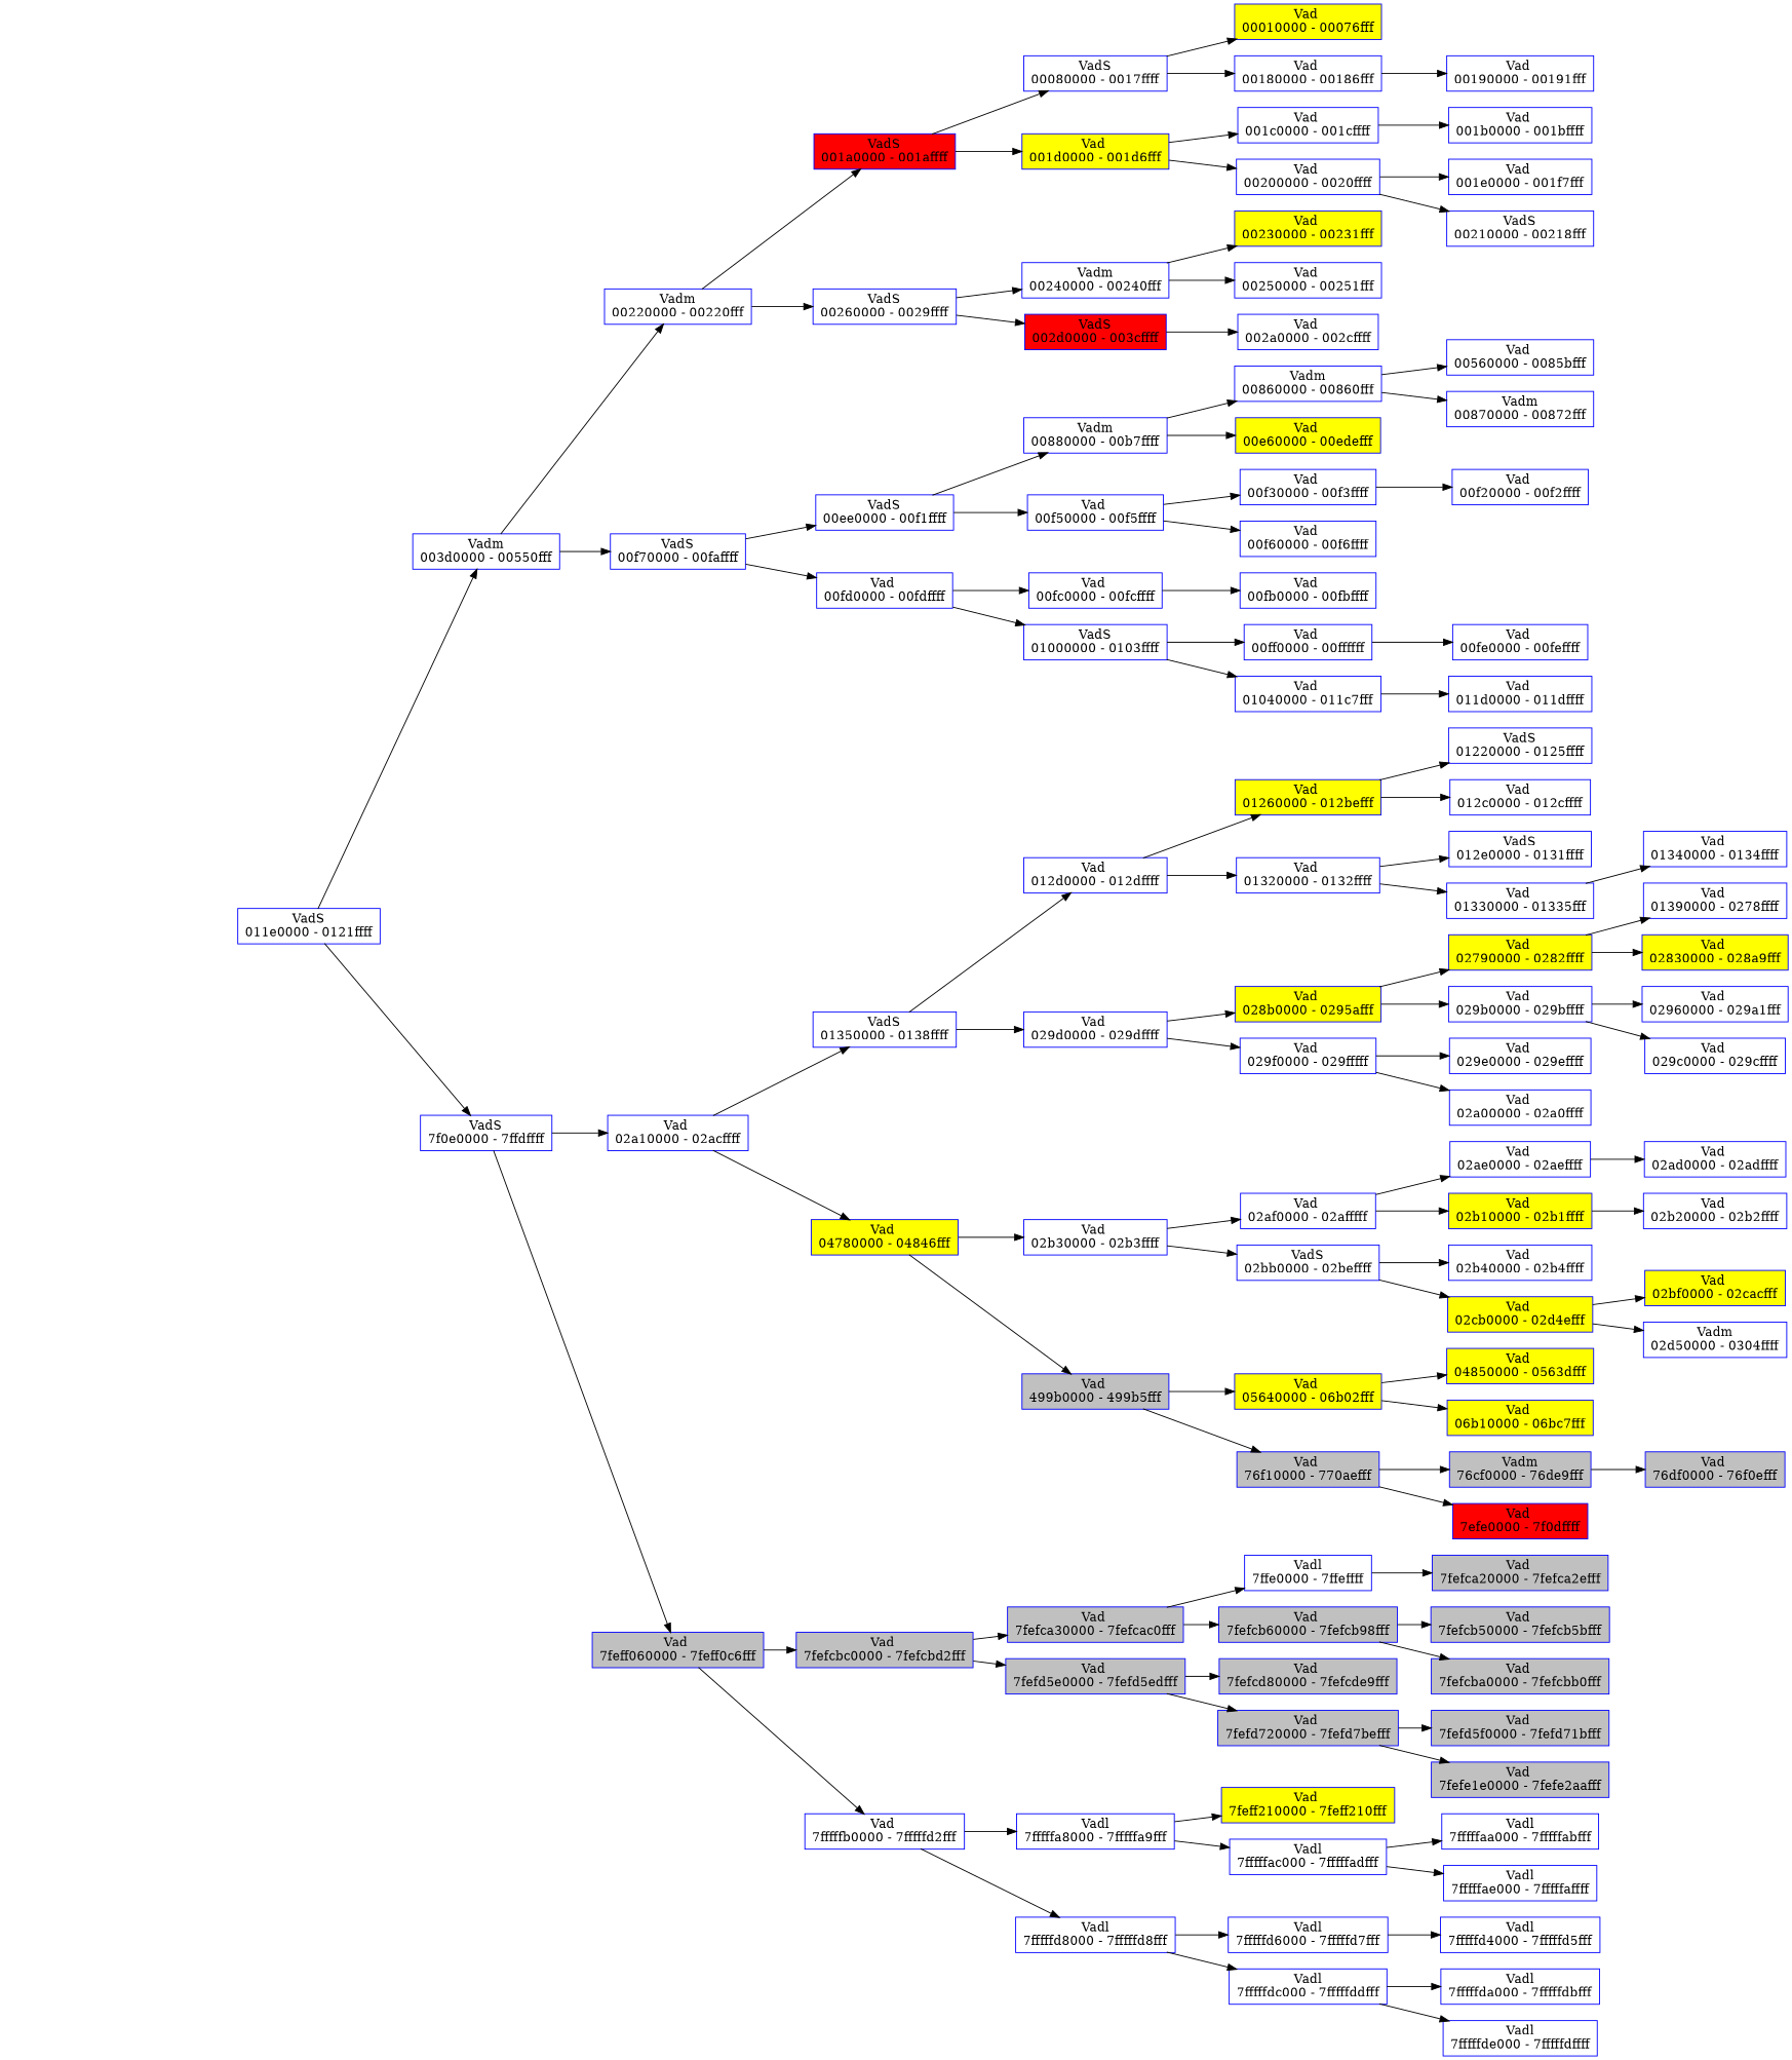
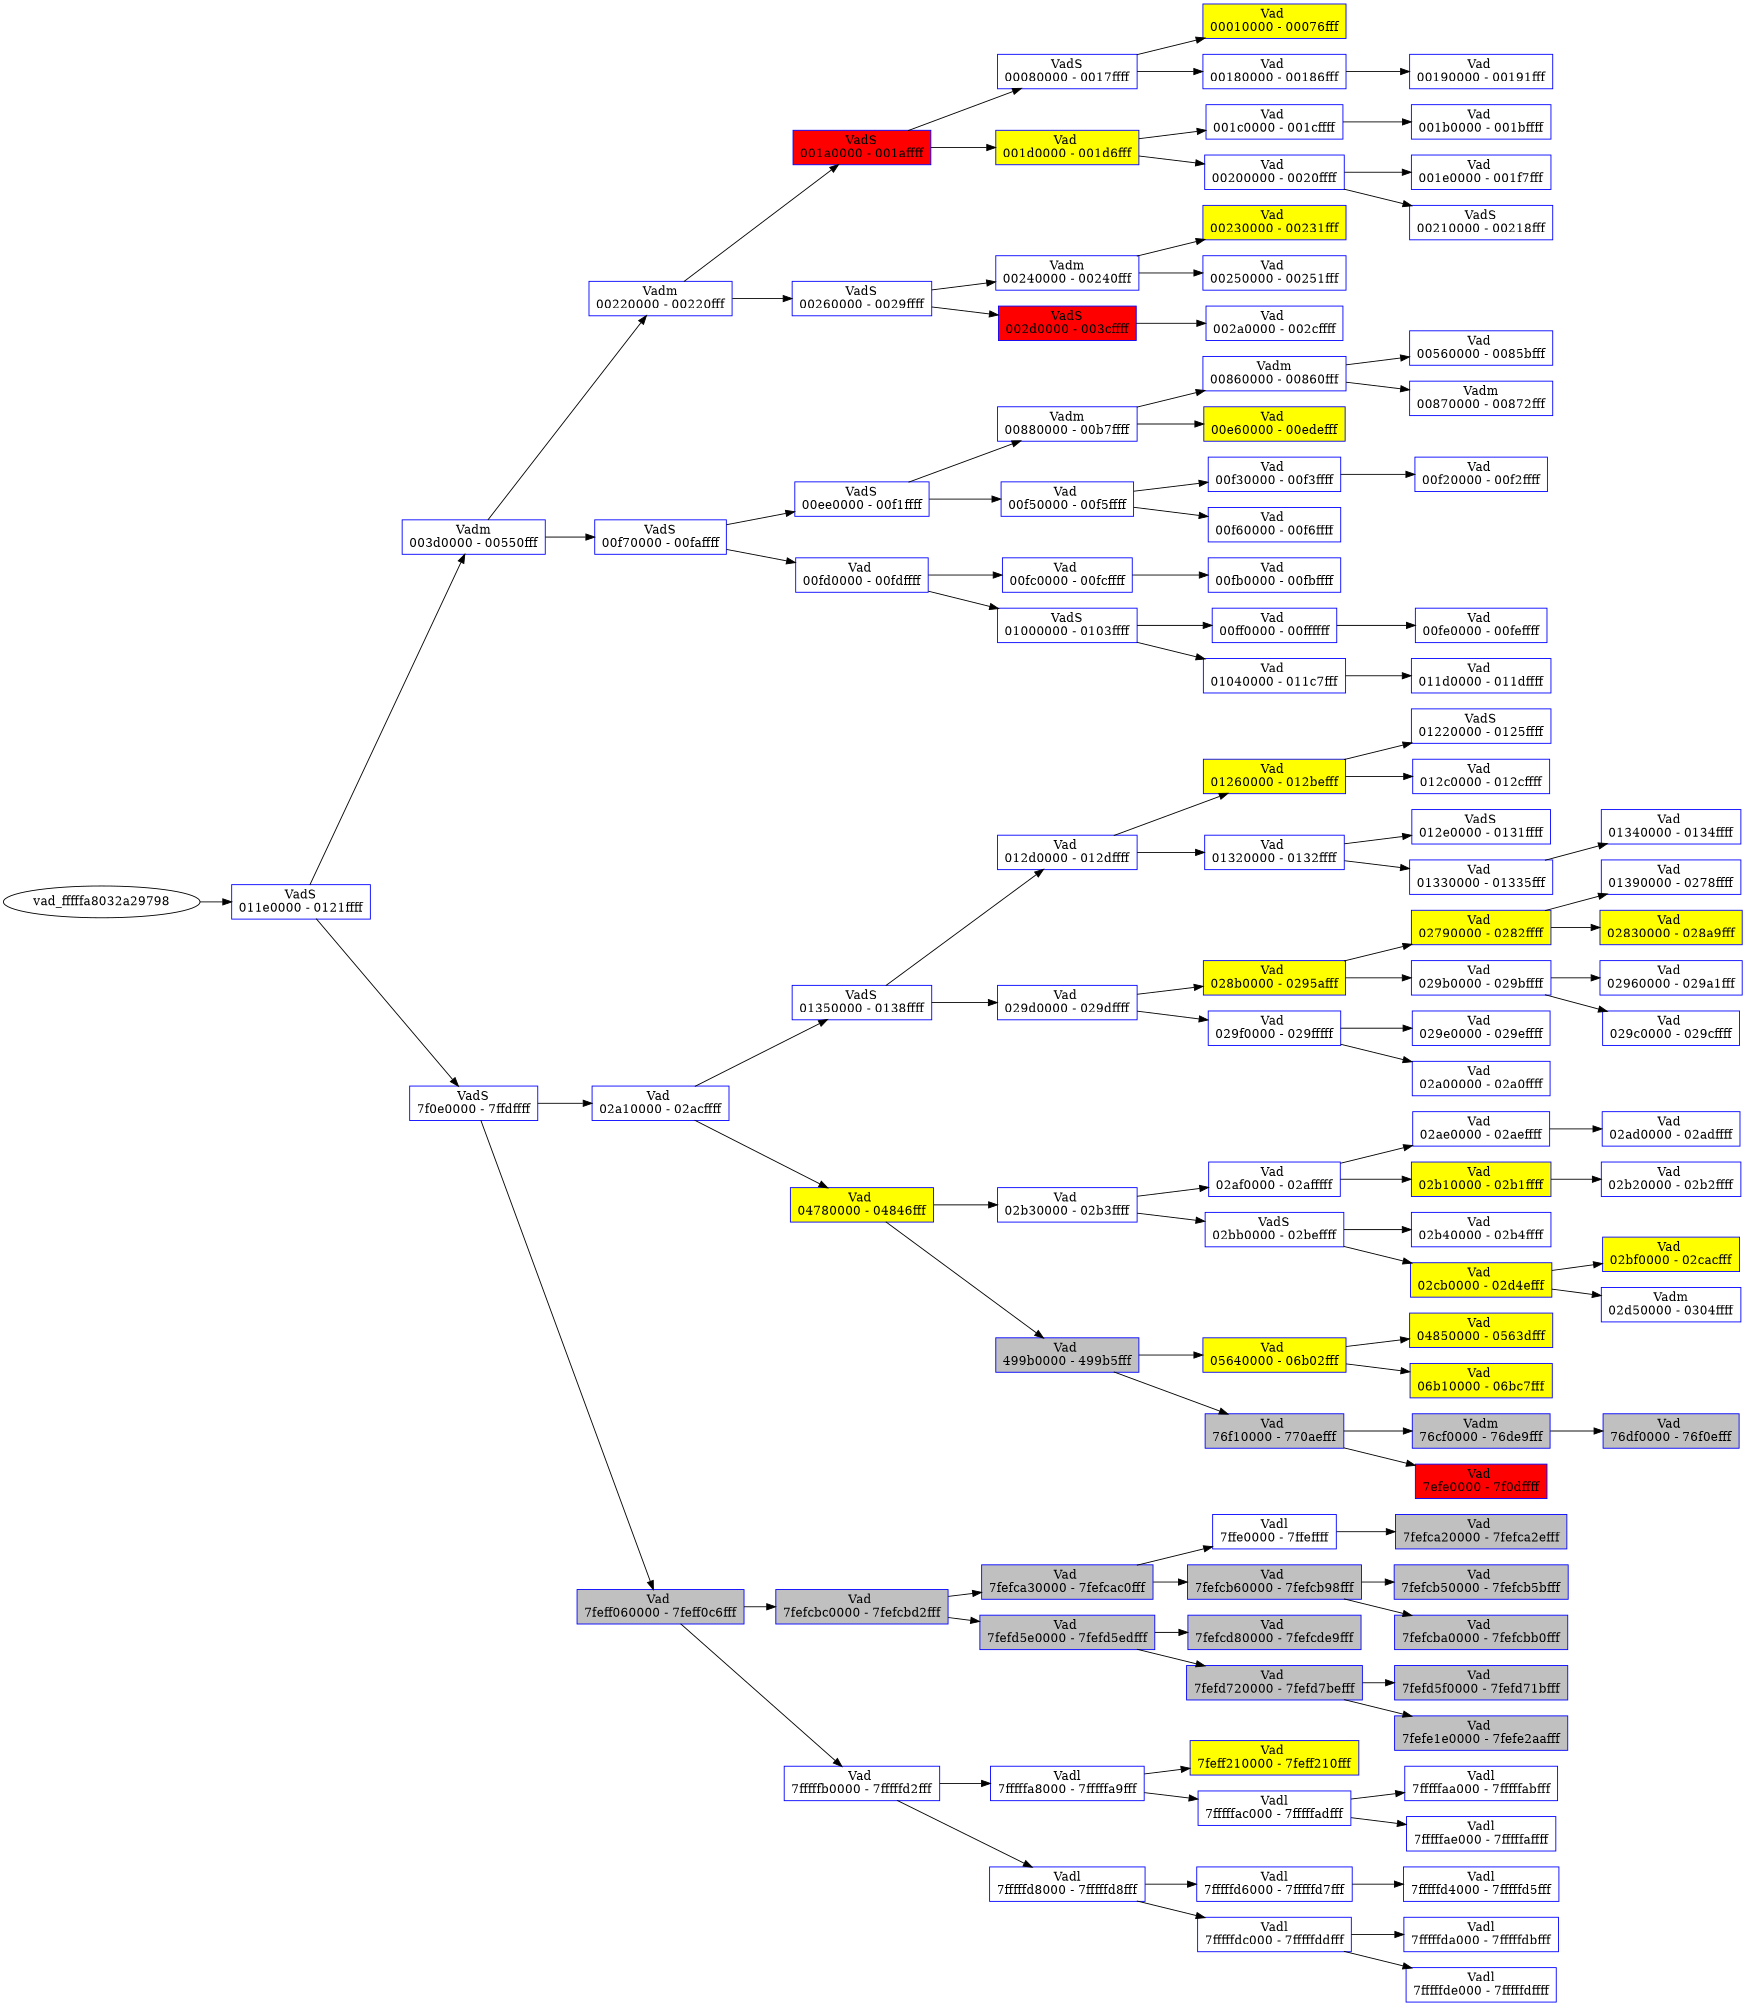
  digraph {
    rankdir=LR
    node [color=blue fillcolor=white shape=record style=filled]
    n1 [label="{ VadS\n011e0000 - 0121ffff }"]
+   vad_fffffa8032a29798 [color="" fillcolor="" shape="" style=""]
    n3 [label="{ Vadm\n003d0000 - 00550fff }"]
    n4 [label="{ VadS\n7f0e0000 - 7ffdffff }"]
    n5 [label="{ Vadm\n00220000 - 00220fff }"]
    n6 [label="{ VadS\n00f70000 - 00faffff }"]
    n7 [fillcolor=red label="{ VadS\n001a0000 - 001affff }"]
    n8 [label="{ VadS\n00260000 - 0029ffff }"]
    n9 [label="{ VadS\n00080000 - 0017ffff }"]
    n10 [fillcolor=yellow label="{ Vad \n001d0000 - 001d6fff }"]
    n11 [fillcolor=yellow label="{ Vad \n00010000 - 00076fff }"]
    n12 [label="{ Vad \n00180000 - 00186fff }"]
    n13 [label="{ Vad \n00190000 - 00191fff }"]
    n14 [label="{ Vad \n001c0000 - 001cffff }"]
    n15 [label="{ Vad \n00200000 - 0020ffff }"]
    n16 [label="{ Vad \n001b0000 - 001bffff }"]
    n17 [label="{ Vad \n001e0000 - 001f7fff }"]
    n18 [label="{ VadS\n00210000 - 00218fff }"]
    n19 [label="{ Vadm\n00240000 - 00240fff }"]
    n20 [fillcolor=red label="{ VadS\n002d0000 - 003cffff }"]
    n21 [fillcolor=yellow label="{ Vad \n00230000 - 00231fff }"]
    n22 [label="{ Vad \n00250000 - 00251fff }"]
    n23 [label="{ Vad \n002a0000 - 002cffff }"]
    n24 [label="{ VadS\n00ee0000 - 00f1ffff }"]
    n25 [label="{ Vad \n00fd0000 - 00fdffff }"]
    n26 [label="{ Vadm\n00880000 - 00b7ffff }"]
    n27 [label="{ Vad \n00f50000 - 00f5ffff }"]
    n28 [label="{ Vadm\n00860000 - 00860fff }"]
    n29 [fillcolor=yellow label="{ Vad \n00e60000 - 00edefff }"]
    n30 [label="{ Vad \n00560000 - 0085bfff }"]
    n31 [label="{ Vadm\n00870000 - 00872fff }"]
    n32 [label="{ Vad \n00f30000 - 00f3ffff }"]
    n33 [label="{ Vad \n00f60000 - 00f6ffff }"]
    n34 [label="{ Vad \n00f20000 - 00f2ffff }"]
    n35 [label="{ Vad \n00fc0000 - 00fcffff }"]
    n36 [label="{ VadS\n01000000 - 0103ffff }"]
    n37 [label="{ Vad \n00fb0000 - 00fbffff }"]
    n38 [label="{ Vad \n00ff0000 - 00ffffff }"]
    n39 [label="{ Vad \n01040000 - 011c7fff }"]
    n40 [label="{ Vad \n00fe0000 - 00feffff }"]
    n41 [label="{ Vad \n011d0000 - 011dffff }"]
    n42 [label="{ Vad \n02a10000 - 02acffff }"]
    n43 [fillcolor=gray label="{ Vad \n7feff060000 - 7feff0c6fff }"]
    n44 [label="{ VadS\n01350000 - 0138ffff }"]
    n45 [fillcolor=yellow label="{ Vad \n04780000 - 04846fff }"]
    n46 [label="{ Vad \n012d0000 - 012dffff }"]
    n47 [label="{ Vad \n029d0000 - 029dffff }"]
    n48 [fillcolor=yellow label="{ Vad \n01260000 - 012befff }"]
    n49 [label="{ Vad \n01320000 - 0132ffff }"]
    n50 [label="{ VadS\n01220000 - 0125ffff }"]
    n51 [label="{ Vad \n012c0000 - 012cffff }"]
    n52 [label="{ VadS\n012e0000 - 0131ffff }"]
    n53 [label="{ Vad \n01330000 - 01335fff }"]
    n54 [label="{ Vad \n01340000 - 0134ffff }"]
    n55 [fillcolor=yellow label="{ Vad \n028b0000 - 0295afff }"]
    n56 [label="{ Vad \n029f0000 - 029fffff }"]
    n57 [fillcolor=yellow label="{ Vad \n02790000 - 0282ffff }"]
    n58 [label="{ Vad \n029b0000 - 029bffff }"]
    n59 [label="{ Vad \n01390000 - 0278ffff }"]
    n60 [fillcolor=yellow label="{ Vad \n02830000 - 028a9fff }"]
    n61 [label="{ Vad \n02960000 - 029a1fff }"]
    n62 [label="{ Vad \n029c0000 - 029cffff }"]
    n63 [label="{ Vad \n029e0000 - 029effff }"]
    n64 [label="{ Vad \n02a00000 - 02a0ffff }"]
    n65 [label="{ Vad \n02b30000 - 02b3ffff }"]
    n66 [fillcolor=gray label="{ Vad \n499b0000 - 499b5fff }"]
    n67 [label="{ Vad \n02af0000 - 02afffff }"]
    n68 [label="{ VadS\n02bb0000 - 02beffff }"]
    n69 [label="{ Vad \n02ae0000 - 02aeffff }"]
    n70 [fillcolor=yellow label="{ Vad \n02b10000 - 02b1ffff }"]
    n71 [label="{ Vad \n02ad0000 - 02adffff }"]
    n72 [label="{ Vad \n02b20000 - 02b2ffff }"]
    n73 [label="{ Vad \n02b40000 - 02b4ffff }"]
    n74 [fillcolor=yellow label="{ Vad \n02cb0000 - 02d4efff }"]
    n75 [fillcolor=yellow label="{ Vad \n02bf0000 - 02cacfff }"]
    n76 [label="{ Vadm\n02d50000 - 0304ffff }"]
    n77 [fillcolor=yellow label="{ Vad \n05640000 - 06b02fff }"]
    n78 [fillcolor=gray label="{ Vad \n76f10000 - 770aefff }"]
    n79 [fillcolor=yellow label="{ Vad \n04850000 - 0563dfff }"]
    n80 [fillcolor=yellow label="{ Vad \n06b10000 - 06bc7fff }"]
    n81 [fillcolor=gray label="{ Vadm\n76cf0000 - 76de9fff }"]
    n82 [fillcolor=red label="{ Vad \n7efe0000 - 7f0dffff }"]
    n83 [fillcolor=gray label="{ Vad \n76df0000 - 76f0efff }"]
    n84 [fillcolor=gray label="{ Vad \n7fefcbc0000 - 7fefcbd2fff }"]
    n85 [label="{ Vad \n7fffffb0000 - 7fffffd2fff }"]
    n86 [fillcolor=gray label="{ Vad \n7fefca30000 - 7fefcac0fff }"]
    n87 [fillcolor=gray label="{ Vad \n7fefd5e0000 - 7fefd5edfff }"]
    n88 [label="{ Vadl\n7ffe0000 - 7ffeffff }"]
    n89 [fillcolor=gray label="{ Vad \n7fefcb60000 - 7fefcb98fff }"]
    n90 [fillcolor=gray label="{ Vad \n7fefca20000 - 7fefca2efff }"]
    n91 [fillcolor=gray label="{ Vad \n7fefcb50000 - 7fefcb5bfff }"]
    n92 [fillcolor=gray label="{ Vad \n7fefcba0000 - 7fefcbb0fff }"]
    n93 [fillcolor=gray label="{ Vad \n7fefcd80000 - 7fefcde9fff }"]
    n94 [fillcolor=gray label="{ Vad \n7fefd720000 - 7fefd7befff }"]
    n95 [fillcolor=gray label="{ Vad \n7fefd5f0000 - 7fefd71bfff }"]
    n96 [fillcolor=gray label="{ Vad \n7fefe1e0000 - 7fefe2aafff }"]
    n97 [label="{ Vadl\n7fffffa8000 - 7fffffa9fff }"]
    n98 [label="{ Vadl\n7fffffd8000 - 7fffffd8fff }"]
    n99 [fillcolor=yellow label="{ Vad \n7feff210000 - 7feff210fff }"]
    n100 [label="{ Vadl\n7fffffac000 - 7fffffadfff }"]
    n101 [label="{ Vadl\n7fffffaa000 - 7fffffabfff }"]
    n102 [label="{ Vadl\n7fffffae000 - 7fffffaffff }"]
    n103 [label="{ Vadl\n7fffffd6000 - 7fffffd7fff }"]
    n104 [label="{ Vadl\n7fffffdc000 - 7fffffddfff }"]
    n105 [label="{ Vadl\n7fffffd4000 - 7fffffd5fff }"]
    n106 [label="{ Vadl\n7fffffda000 - 7fffffdbfff }"]
    n107 [label="{ Vadl\n7fffffde000 - 7fffffdffff }"]
    n1 -> n3
    n1 -> n4
+   vad_fffffa8032a29798 -> n1
    n3 -> n5
    n3 -> n6
    n4 -> n42
    n4 -> n43
    n5 -> n7
    n5 -> n8
    n6 -> n24
    n6 -> n25
    n7 -> n9
    n7 -> n10
    n8 -> n19
    n8 -> n20
    n9 -> n11
    n9 -> n12
    n10 -> n14
    n10 -> n15
    n12 -> n13
    n14 -> n16
    n15 -> n17
    n15 -> n18
    n19 -> n21
    n19 -> n22
    n20 -> n23
    n24 -> n26
    n24 -> n27
    n25 -> n35
    n25 -> n36
    n26 -> n28
    n26 -> n29
    n27 -> n32
    n27 -> n33
    n28 -> n30
    n28 -> n31
    n32 -> n34
    n35 -> n37
    n36 -> n38
    n36 -> n39
    n38 -> n40
    n39 -> n41
    n42 -> n44
    n42 -> n45
    n43 -> n84
    n43 -> n85
    n44 -> n46
    n44 -> n47
    n45 -> n65
    n45 -> n66
    n46 -> n48
    n46 -> n49
    n47 -> n55
    n47 -> n56
    n48 -> n50
    n48 -> n51
    n49 -> n52
    n49 -> n53
    n53 -> n54
    n55 -> n57
    n55 -> n58
    n56 -> n63
    n56 -> n64
    n57 -> n59
    n57 -> n60
    n58 -> n61
    n58 -> n62
    n65 -> n67
    n65 -> n68
    n66 -> n77
    n66 -> n78
    n67 -> n69
    n67 -> n70
    n68 -> n73
    n68 -> n74
    n69 -> n71
    n70 -> n72
    n74 -> n75
    n74 -> n76
    n77 -> n79
    n77 -> n80
    n78 -> n81
    n78 -> n82
    n81 -> n83
    n84 -> n86
    n84 -> n87
    n85 -> n97
    n85 -> n98
    n86 -> n88
    n86 -> n89
    n87 -> n93
    n87 -> n94
    n88 -> n90
    n89 -> n91
    n89 -> n92
    n94 -> n95
    n94 -> n96
    n97 -> n99
    n97 -> n100
    n98 -> n103
    n98 -> n104
    n100 -> n101
    n100 -> n102
    n103 -> n105
    n104 -> n106
    n104 -> n107
  }
